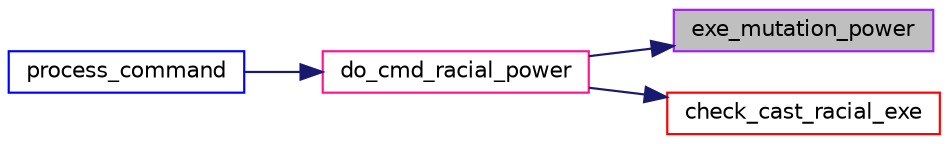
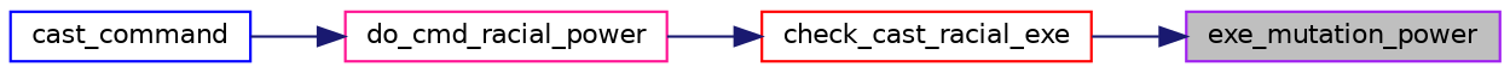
  digraph {
    rankdir=RL
    node [fillcolor=white fontname=Helvetica fontsize=10 shape=record style=filled]
    edge [color=midnightblue dir=back fontname=Helvetica fontsize=10 labelfontname=Helvetica labelfontsize=10 style=solid]
    n1 [color=purple fillcolor=grey75 fontcolor=black height=0.2 label=exe_mutation_power width=0.4]
    n2 [color=red height=0.2 label=check_cast_racial_exe width=0.4]
    n3 [color=deeppink height=0.2 label=do_cmd_racial_power width=0.4]
-   n4 [color=blue height=0.2 label=process_command width=0.4]
-   n1 -> n3
+   n4 [color=blue height=0.2 label=cast_command width=0.4]
+   n1 -> n2
    n2 -> n3
    n3 -> n4
  }
